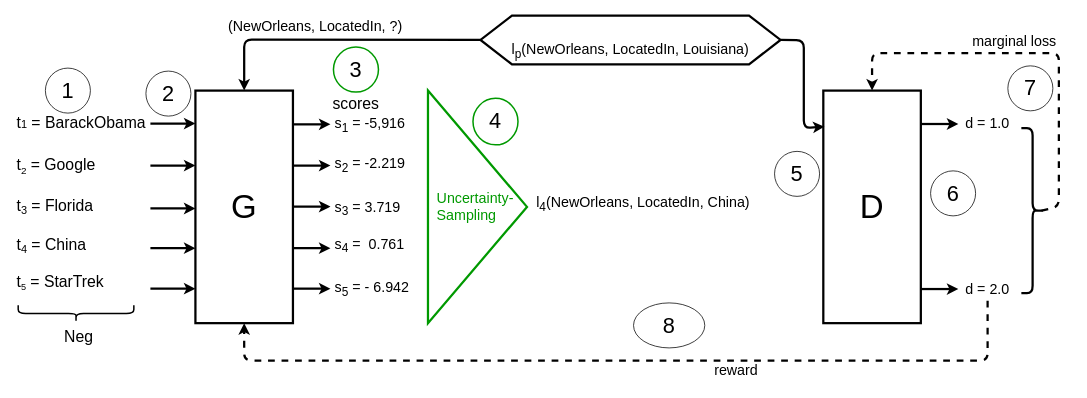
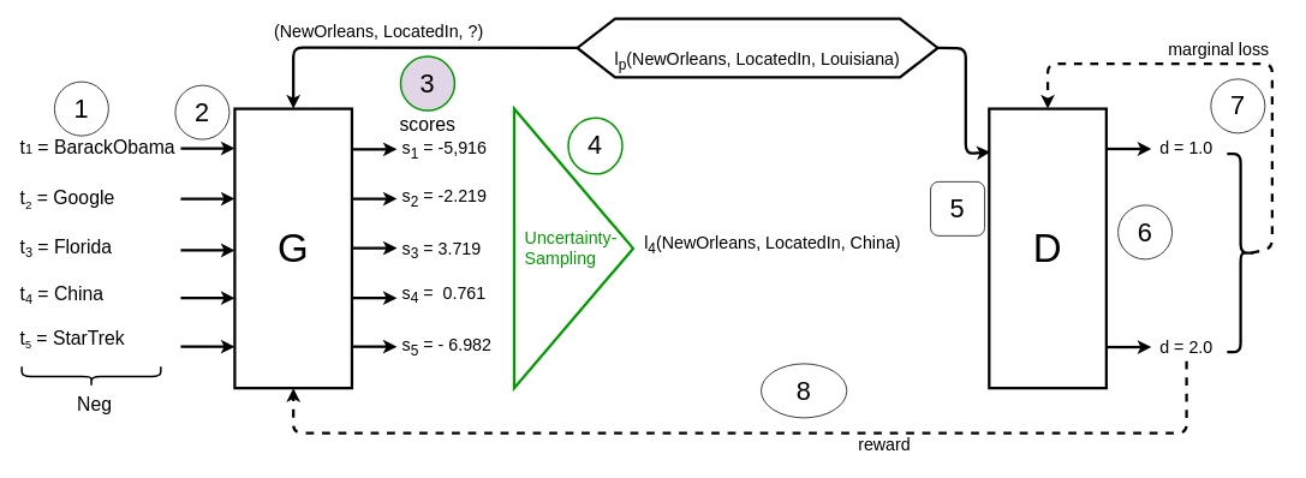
  <mxCell id="0" />
  <mxCell id="1" parent="0" />
  <mxCell id="2" value="&lt;font size=&quot;1&quot;&gt;&lt;span style=&quot;font-size: 44px&quot;&gt;G&lt;/span&gt;&lt;/font&gt;" style="rounded=0;whiteSpace=wrap;html=1;strokeWidth=3;" parent="1" vertex="1"><mxGeometry x="260" y="120" width="130" height="310" as="geometry" /></mxCell>
  <mxCell id="3" value="&lt;font size=&quot;1&quot;&gt;&lt;span style=&quot;font-size: 44px&quot;&gt;D&lt;/span&gt;&lt;/font&gt;" style="rounded=0;whiteSpace=wrap;html=1;strokeWidth=3;" parent="1" vertex="1"><mxGeometry x="1097" y="120" width="130" height="310" as="geometry" /></mxCell>
  <mxCell id="4" value="" style="endArrow=classic;html=1;rounded=0;fontSize=44;strokeWidth=3;" parent="1" edge="1"><mxGeometry width="50" height="50" relative="1" as="geometry"><mxPoint x="200" y="384" as="sourcePoint" /><mxPoint x="260" y="384" as="targetPoint" /></mxGeometry></mxCell>
  <mxCell id="5" value="" style="endArrow=classic;html=1;rounded=0;fontSize=44;strokeWidth=3;" parent="1" edge="1"><mxGeometry width="50" height="50" relative="1" as="geometry"><mxPoint x="200" y="330" as="sourcePoint" /><mxPoint x="260" y="330" as="targetPoint" /></mxGeometry></mxCell>
  <mxCell id="6" value="" style="endArrow=classic;html=1;rounded=0;fontSize=44;strokeWidth=3;" parent="1" edge="1"><mxGeometry width="50" height="50" relative="1" as="geometry"><mxPoint x="200" y="277.16" as="sourcePoint" /><mxPoint x="260" y="277.16" as="targetPoint" /></mxGeometry></mxCell>
  <mxCell id="7" value="" style="endArrow=classic;html=1;rounded=0;fontSize=44;strokeWidth=3;" parent="1" edge="1"><mxGeometry width="50" height="50" relative="1" as="geometry"><mxPoint x="200" y="220" as="sourcePoint" /><mxPoint x="260" y="220" as="targetPoint" /></mxGeometry></mxCell>
  <mxCell id="8" value="" style="endArrow=classic;html=1;rounded=0;fontSize=44;strokeWidth=3;" parent="1" edge="1"><mxGeometry width="50" height="50" relative="1" as="geometry"><mxPoint x="200" y="164" as="sourcePoint" /><mxPoint x="260" y="164" as="targetPoint" /></mxGeometry></mxCell>
  <mxCell id="9" value="" style="endArrow=classic;html=1;rounded=0;fontSize=44;strokeWidth=3;" parent="1" edge="1"><mxGeometry width="50" height="50" relative="1" as="geometry"><mxPoint x="390" y="165" as="sourcePoint" /><mxPoint x="440" y="165" as="targetPoint" /></mxGeometry></mxCell>
  <mxCell id="10" value="" style="endArrow=classic;html=1;rounded=0;fontSize=44;strokeWidth=3;" parent="1" edge="1"><mxGeometry width="50" height="50" relative="1" as="geometry"><mxPoint x="390" y="220" as="sourcePoint" /><mxPoint x="440" y="220" as="targetPoint" /></mxGeometry></mxCell>
  <mxCell id="11" value="" style="endArrow=classic;html=1;rounded=0;fontSize=44;strokeWidth=3;" parent="1" edge="1"><mxGeometry width="50" height="50" relative="1" as="geometry"><mxPoint x="390" y="274.66" as="sourcePoint" /><mxPoint x="440" y="274.66" as="targetPoint" /></mxGeometry></mxCell>
  <mxCell id="12" value="" style="endArrow=classic;html=1;rounded=0;fontSize=44;strokeWidth=3;" parent="1" edge="1"><mxGeometry width="50" height="50" relative="1" as="geometry"><mxPoint x="390" y="330" as="sourcePoint" /><mxPoint x="440" y="330" as="targetPoint" /></mxGeometry></mxCell>
  <mxCell id="13" value="" style="endArrow=classic;html=1;rounded=0;fontSize=44;strokeWidth=3;" parent="1" edge="1"><mxGeometry width="50" height="50" relative="1" as="geometry"><mxPoint x="390" y="384" as="sourcePoint" /><mxPoint x="440" y="384" as="targetPoint" /></mxGeometry></mxCell>
  <mxCell id="14" value="" style="shape=curlyBracket;whiteSpace=wrap;html=1;rounded=1;flipH=1;fontSize=19;strokeWidth=3;" parent="1" vertex="1"><mxGeometry x="1361" y="170" width="30" height="220" as="geometry" /></mxCell>
  <mxCell id="15" value="" style="endArrow=classic;html=1;rounded=1;fontSize=19;strokeWidth=3;exitX=0.1;exitY=0.5;exitDx=0;exitDy=0;exitPerimeter=0;entryX=0.5;entryY=0;entryDx=0;entryDy=0;dashed=1;" parent="1" source="14" target="3" edge="1"><mxGeometry width="50" height="50" relative="1" as="geometry"><mxPoint x="1461" y="270" as="sourcePoint" /><mxPoint x="1511" y="220" as="targetPoint" /><Array as="points"><mxPoint x="1411" y="275" /><mxPoint x="1411" y="70" /><mxPoint x="1162" y="70" /></Array></mxGeometry></mxCell>
  <mxCell id="16" value="d = 1.0" style="text;html=1;strokeColor=none;fillColor=none;align=center;verticalAlign=middle;whiteSpace=wrap;rounded=0;fontSize=19;" parent="1" vertex="1"><mxGeometry x="1271" y="150" width="90" height="30" as="geometry" /></mxCell>
  <mxCell id="17" value="d = 2.0" style="text;html=1;strokeColor=none;fillColor=none;align=center;verticalAlign=middle;whiteSpace=wrap;rounded=0;fontSize=19;" parent="1" vertex="1"><mxGeometry x="1271" y="370" width="90" height="30" as="geometry" /></mxCell>
  <mxCell id="18" value="marginal loss" style="text;html=1;strokeColor=none;fillColor=none;align=center;verticalAlign=middle;whiteSpace=wrap;rounded=0;fontSize=19;" parent="1" vertex="1"><mxGeometry x="1277" y="40" width="150" height="30" as="geometry" /></mxCell>
  <mxCell id="19" value="" style="endArrow=classic;html=1;rounded=1;fontSize=19;strokeWidth=3;exitX=0.5;exitY=1;exitDx=0;exitDy=0;entryX=0.5;entryY=1;entryDx=0;entryDy=0;dashed=1;" parent="1" source="17" target="2" edge="1"><mxGeometry width="50" height="50" relative="1" as="geometry"><mxPoint x="1307" y="290" as="sourcePoint" /><mxPoint x="1081" y="130" as="targetPoint" /><Array as="points"><mxPoint x="1316" y="480" /><mxPoint x="325" y="480" /></Array></mxGeometry></mxCell>
  <mxCell id="20" value="l&lt;sub&gt;4&lt;/sub&gt;(NewOrleans, LocatedIn, China)" style="text;html=1;strokeColor=none;fillColor=none;align=center;verticalAlign=middle;whiteSpace=wrap;rounded=0;fontSize=19;" parent="1" vertex="1"><mxGeometry x="702" y="257" width="310" height="30" as="geometry" /></mxCell>
  <mxCell id="21" value="(NewOrleans, LocatedIn, ?)" style="text;html=1;strokeColor=none;fillColor=none;align=center;verticalAlign=middle;whiteSpace=wrap;rounded=0;fontSize=19;" parent="1" vertex="1"><mxGeometry x="275" y="20" width="290" height="30" as="geometry" /></mxCell>
  <mxCell id="22" value="" style="endArrow=classic;html=1;rounded=1;fontSize=19;strokeWidth=3;exitX=1;exitY=0.5;exitDx=0;exitDy=0;entryX=0.012;entryY=0.155;entryDx=0;entryDy=0;entryPerimeter=0;" parent="1" source="41" target="3" edge="1"><mxGeometry width="50" height="50" relative="1" as="geometry"><mxPoint x="980" y="79.5" as="sourcePoint" /><mxPoint x="426" y="440" as="targetPoint" /><Array as="points"><mxPoint x="1071" y="53" /><mxPoint x="1071" y="170" /></Array></mxGeometry></mxCell>
  <mxCell id="23" value="" style="endArrow=classic;html=1;rounded=1;fontSize=19;strokeWidth=3;exitX=0;exitY=0.5;exitDx=0;exitDy=0;entryX=0.5;entryY=0;entryDx=0;entryDy=0;" parent="1" source="41" target="2" edge="1"><mxGeometry width="50" height="50" relative="1" as="geometry"><mxPoint x="970" y="97.5" as="sourcePoint" /><mxPoint x="1017.56" y="178.05" as="targetPoint" /><Array as="points"><mxPoint x="325" y="52" /></Array></mxGeometry></mxCell>
  <mxCell id="24" value="&lt;font style=&quot;font-size: 21px&quot;&gt;t&lt;/font&gt;&lt;font&gt;&lt;span style=&quot;font-size: 17.5px&quot;&gt;&lt;sub&gt;3&lt;/sub&gt;&lt;/span&gt;&lt;span style=&quot;font-size: 21px&quot;&gt;&amp;nbsp;= Florida&lt;/span&gt;&lt;/font&gt;" style="text;html=1;strokeColor=none;fillColor=none;align=left;verticalAlign=middle;whiteSpace=wrap;rounded=0;fontSize=19;" parent="1" vertex="1"><mxGeometry x="20" y="260" width="140" height="30" as="geometry" /></mxCell>
  <mxCell id="25" value="&lt;font style=&quot;font-size: 21px&quot;&gt;t&lt;/font&gt;&lt;font style=&quot;font-size: 14.583px&quot;&gt;&lt;sub&gt;5&lt;/sub&gt;&lt;/font&gt;&lt;font&gt;&lt;span style=&quot;font-size: 21px&quot;&gt;&amp;nbsp;= StarTrek&lt;/span&gt;&lt;/font&gt;" style="text;html=1;strokeColor=none;fillColor=none;align=left;verticalAlign=middle;whiteSpace=wrap;rounded=0;fontSize=19;" parent="1" vertex="1"><mxGeometry x="20" y="360" width="140" height="30" as="geometry" /></mxCell>
  <mxCell id="26" value="&lt;font style=&quot;font-size: 21px&quot;&gt;t&lt;/font&gt;&lt;font style=&quot;font-size: 14.583px&quot;&gt;1&lt;/font&gt;&lt;font&gt;&lt;span style=&quot;font-size: 21px&quot;&gt;&amp;nbsp;= BarackObama&lt;/span&gt;&lt;/font&gt;" style="text;html=1;strokeColor=none;fillColor=none;align=left;verticalAlign=middle;whiteSpace=wrap;rounded=0;fontSize=19;" parent="1" vertex="1"><mxGeometry x="20" y="147" width="180" height="30" as="geometry" /></mxCell>
  <mxCell id="27" value="&lt;font style=&quot;font-size: 21px&quot;&gt;t&lt;/font&gt;&lt;font&gt;&lt;span style=&quot;font-size: 17.5px&quot;&gt;&lt;sub&gt;4&lt;/sub&gt;&lt;/span&gt;&lt;span style=&quot;font-size: 21px&quot;&gt;&amp;nbsp;= China&lt;/span&gt;&lt;/font&gt;" style="text;html=1;strokeColor=none;fillColor=none;align=left;verticalAlign=middle;whiteSpace=wrap;rounded=0;fontSize=19;" parent="1" vertex="1"><mxGeometry x="20" y="312" width="140" height="30" as="geometry" /></mxCell>
  <mxCell id="28" value="&lt;span style=&quot;font-size: 21px&quot;&gt;t&lt;/span&gt;&lt;span style=&quot;font-size: 15.833px&quot;&gt;&lt;sub&gt;2&lt;/sub&gt;&lt;/span&gt;&lt;span style=&quot;font-size: 21px&quot;&gt;&amp;nbsp;=&amp;nbsp;&lt;/span&gt;&lt;span style=&quot;font-size: 21px&quot;&gt;Google&lt;/span&gt;" style="text;html=1;strokeColor=none;fillColor=none;align=left;verticalAlign=middle;whiteSpace=wrap;rounded=0;fontSize=19;" parent="1" vertex="1"><mxGeometry x="20" y="205" width="140" height="30" as="geometry" /></mxCell>
  <mxCell id="29" value="&lt;font style=&quot;font-size: 29px&quot;&gt;1&lt;/font&gt;" style="ellipse;whiteSpace=wrap;html=1;fontSize=21;strokeWidth=1;" parent="1" vertex="1"><mxGeometry x="60" y="90" width="60" height="60" as="geometry" /></mxCell>
  <mxCell id="30" value="&lt;font style=&quot;font-size: 29px&quot;&gt;2&lt;/font&gt;" style="ellipse;whiteSpace=wrap;html=1;fontSize=21;strokeWidth=1;" parent="1" vertex="1"><mxGeometry x="194" y="94" width="60" height="60" as="geometry" /></mxCell>
- <mxCell id="31" value="&lt;font style=&quot;font-size: 29px&quot;&gt;3&lt;/font&gt;" style="ellipse;whiteSpace=wrap;html=1;fontSize=21;strokeWidth=2;strokeColor=#009900;" parent="1" vertex="1"><mxGeometry x="444" y="62" width="60" height="60" as="geometry" /></mxCell>
+ <mxCell id="31" value="&lt;font style=&quot;font-size: 29px&quot;&gt;3&lt;/font&gt;" style="ellipse;whiteSpace=wrap;html=1;fontSize=21;strokeWidth=2;strokeColor=#009900;fillColor=#e1d5e7;" parent="1" vertex="1"><mxGeometry x="444" y="62" width="60" height="60" as="geometry" /></mxCell>
  <mxCell id="32" value="&lt;font style=&quot;font-size: 29px&quot;&gt;8&lt;/font&gt;" style="ellipse;whiteSpace=wrap;html=1;fontSize=21;strokeWidth=1;" parent="1" vertex="1"><mxGeometry x="844" y="403" width="95" height="60" as="geometry" /></mxCell>
  <mxCell id="33" value="reward" style="text;html=1;strokeColor=none;fillColor=none;align=center;verticalAlign=middle;whiteSpace=wrap;rounded=0;fontSize=19;" parent="1" vertex="1"><mxGeometry x="901" y="478" width="160" height="30" as="geometry" /></mxCell>
- <mxCell id="34" value="&lt;font style=&quot;font-size: 29px&quot;&gt;5&lt;/font&gt;" style="ellipse;whiteSpace=wrap;html=1;fontSize=21;strokeWidth=1;" parent="1" vertex="1"><mxGeometry x="1032" y="201" width="60" height="60" as="geometry" /></mxCell>
+ <mxCell id="34" value="&lt;font style=&quot;font-size: 29px&quot;&gt;5&lt;/font&gt;" style="whiteSpace=wrap;html=1;fontSize=21;strokeWidth=1;rounded=1;" parent="1" vertex="1"><mxGeometry x="1032" y="201" width="60" height="60" as="geometry" /></mxCell>
  <mxCell id="35" value="&lt;font style=&quot;font-size: 29px&quot;&gt;6&lt;/font&gt;" style="ellipse;whiteSpace=wrap;html=1;fontSize=21;strokeWidth=1;" parent="1" vertex="1"><mxGeometry x="1240" y="227" width="60" height="60" as="geometry" /></mxCell>
  <mxCell id="36" value="&lt;font style=&quot;font-size: 29px&quot;&gt;7&lt;/font&gt;" style="ellipse;whiteSpace=wrap;html=1;fontSize=21;strokeWidth=1;" parent="1" vertex="1"><mxGeometry x="1343" y="87" width="60" height="60" as="geometry" /></mxCell>
  <mxCell id="37" value="s&lt;sub&gt;1&lt;/sub&gt; = -5,916" style="text;html=1;strokeColor=none;fillColor=none;align=left;verticalAlign=middle;whiteSpace=wrap;rounded=0;fontSize=19;" parent="1" vertex="1"><mxGeometry x="444" y="152" width="106" height="30" as="geometry" /></mxCell>
  <mxCell id="38" value="" style="endArrow=classic;html=1;rounded=0;fontSize=44;strokeWidth=3;" parent="1" edge="1"><mxGeometry width="50" height="50" relative="1" as="geometry"><mxPoint x="1227" y="164.52" as="sourcePoint" /><mxPoint x="1277" y="164.52" as="targetPoint" /></mxGeometry></mxCell>
  <mxCell id="39" value="" style="endArrow=classic;html=1;rounded=0;fontSize=44;strokeWidth=3;" parent="1" edge="1"><mxGeometry width="50" height="50" relative="1" as="geometry"><mxPoint x="1227" y="384.52" as="sourcePoint" /><mxPoint x="1277" y="384.52" as="targetPoint" /></mxGeometry></mxCell>
  <mxCell id="40" value="" style="group" parent="1" vertex="1" connectable="0"><mxGeometry x="640" y="20" width="400" height="65" as="geometry" /></mxCell>
  <mxCell id="41" value="" style="shape=hexagon;perimeter=hexagonPerimeter2;whiteSpace=wrap;html=1;fixedSize=1;fontSize=19;strokeWidth=3;size=42;" parent="40" vertex="1"><mxGeometry width="400" height="65" as="geometry" /></mxCell>
  <mxCell id="42" value="l&lt;sub&gt;p&lt;/sub&gt;(NewOrleans, LocatedIn, Louisiana)" style="text;html=1;strokeColor=none;fillColor=none;align=center;verticalAlign=middle;whiteSpace=wrap;rounded=0;fontSize=19;" parent="40" vertex="1"><mxGeometry x="22.859" y="32.5" width="354.286" height="30" as="geometry" /></mxCell>
  <mxCell id="43" value="" style="group" parent="1" vertex="1" connectable="0"><mxGeometry x="570" y="120" width="132" height="310" as="geometry" /></mxCell>
  <mxCell id="44" value="" style="triangle;whiteSpace=wrap;html=1;fontSize=44;strokeWidth=3;strokeColor=#009900;" parent="43" vertex="1"><mxGeometry width="132" height="310.0" as="geometry" /></mxCell>
  <mxCell id="45" value="&lt;font style=&quot;font-size: 19px&quot;&gt;Uncertainty-&lt;br&gt;Sampling&lt;/font&gt;" style="text;html=1;strokeColor=none;fillColor=none;align=left;verticalAlign=middle;whiteSpace=wrap;rounded=0;fontSize=15;fontColor=#009900;" parent="43" vertex="1"><mxGeometry x="10" y="139.5" width="60" height="31.0" as="geometry" /></mxCell>
  <mxCell id="46" value="&lt;font style=&quot;font-size: 29px&quot;&gt;4&lt;/font&gt;" style="ellipse;whiteSpace=wrap;html=1;fontSize=21;strokeWidth=2;strokeColor=#009900;" parent="43" vertex="1"><mxGeometry x="60" y="10.333" width="60" height="62.0" as="geometry" /></mxCell>
  <mxCell id="47" value="s&lt;sub&gt;2&lt;/sub&gt; = -2.219" style="text;html=1;strokeColor=none;fillColor=none;align=left;verticalAlign=middle;whiteSpace=wrap;rounded=0;fontSize=19;" parent="1" vertex="1"><mxGeometry x="444" y="205" width="106" height="30" as="geometry" /></mxCell>
- <mxCell id="48" value="s&lt;sub&gt;5&lt;/sub&gt; = - 6.942" style="text;html=1;strokeColor=none;fillColor=none;align=left;verticalAlign=middle;whiteSpace=wrap;rounded=0;fontSize=19;" parent="1" vertex="1"><mxGeometry x="444" y="370" width="105" height="30" as="geometry" /></mxCell>
+ <mxCell id="48" value="s&lt;sub&gt;5&lt;/sub&gt; = - 6.982" style="text;html=1;strokeColor=none;fillColor=none;align=left;verticalAlign=middle;whiteSpace=wrap;rounded=0;fontSize=19;" parent="1" vertex="1"><mxGeometry x="444" y="370" width="105" height="30" as="geometry" /></mxCell>
  <mxCell id="49" value="s&lt;sub&gt;4&lt;/sub&gt; =&amp;nbsp; 0.761" style="text;html=1;strokeColor=none;fillColor=none;align=left;verticalAlign=middle;whiteSpace=wrap;rounded=0;fontSize=19;" parent="1" vertex="1"><mxGeometry x="444" y="312" width="105" height="30" as="geometry" /></mxCell>
  <mxCell id="50" value="s&lt;sub&gt;3&lt;/sub&gt; = 3.719" style="text;html=1;strokeColor=none;fillColor=none;align=left;verticalAlign=middle;whiteSpace=wrap;rounded=0;fontSize=19;" parent="1" vertex="1"><mxGeometry x="444" y="262.5" width="105" height="30" as="geometry" /></mxCell>
  <mxCell id="51" value="" style="shape=curlyBracket;whiteSpace=wrap;html=1;rounded=1;flipH=1;strokeColor=#000000;strokeWidth=2;rotation=90;" vertex="1" parent="1"><mxGeometry x="90" y="340" width="21.67" height="154.17" as="geometry" /></mxCell>
  <mxCell id="52" value="&lt;span style=&quot;font-size: 21px&quot;&gt;Neg&lt;/span&gt;" style="text;html=1;strokeColor=none;fillColor=none;align=right;verticalAlign=middle;whiteSpace=wrap;rounded=0;fontSize=19;" vertex="1" parent="1"><mxGeometry x="75.83" y="433" width="50" height="30" as="geometry" /></mxCell>
  <mxCell id="53" value="&lt;span style=&quot;font-size: 21px&quot;&gt;scores&lt;/span&gt;" style="text;html=1;strokeColor=none;fillColor=none;align=right;verticalAlign=middle;whiteSpace=wrap;rounded=0;fontSize=19;" vertex="1" parent="1"><mxGeometry x="456.5" y="122" width="50" height="30" as="geometry" /></mxCell>
